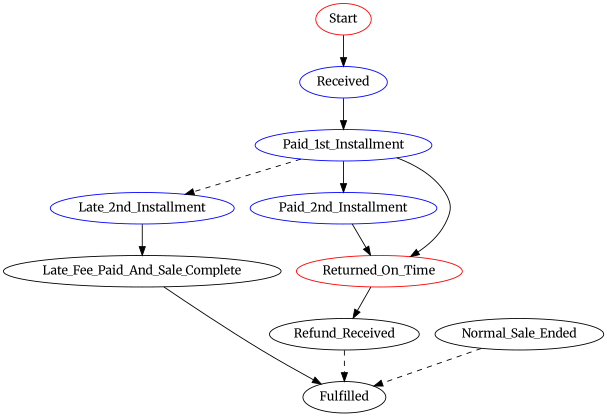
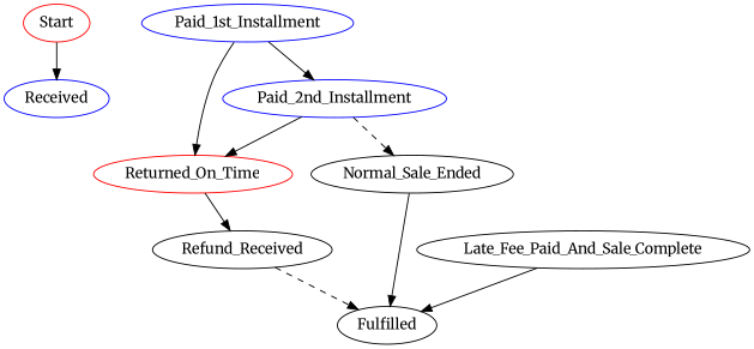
  digraph {
    fontname=Merriweather
    node [fontname=Merriweather]
    edge [fontname=Merriweather]
    n1 [color=Red label=Start]
    n2 [color=Blue label=Received]
    n3 [color=Blue label=Paid_1st_Installment]
-   n4 [color=Blue label=Late_2nd_Installment]
    n5 [color=Blue label=Paid_2nd_Installment]
    n6 [color=Red label=Returned_On_Time]
    n7 [label=Late_Fee_Paid_And_Sale_Complete]
    n8 [label=Normal_Sale_Ended]
    n9 [label=Refund_Received]
    Fulfilled
    n1 -> n2
-   n2 -> n3
-   n3 -> n4 [style=dashed]
    n3 -> n5
    n3 -> n6
-   n4 -> n7
    n5 -> n6
+   n5 -> n8 [style=dashed]
    n6 -> n9
    n7 -> Fulfilled [style=solid]
-   n8 -> Fulfilled [style=dashed]
+   n8 -> Fulfilled [style=solid]
    n9 -> Fulfilled [style=dashed]
  }
